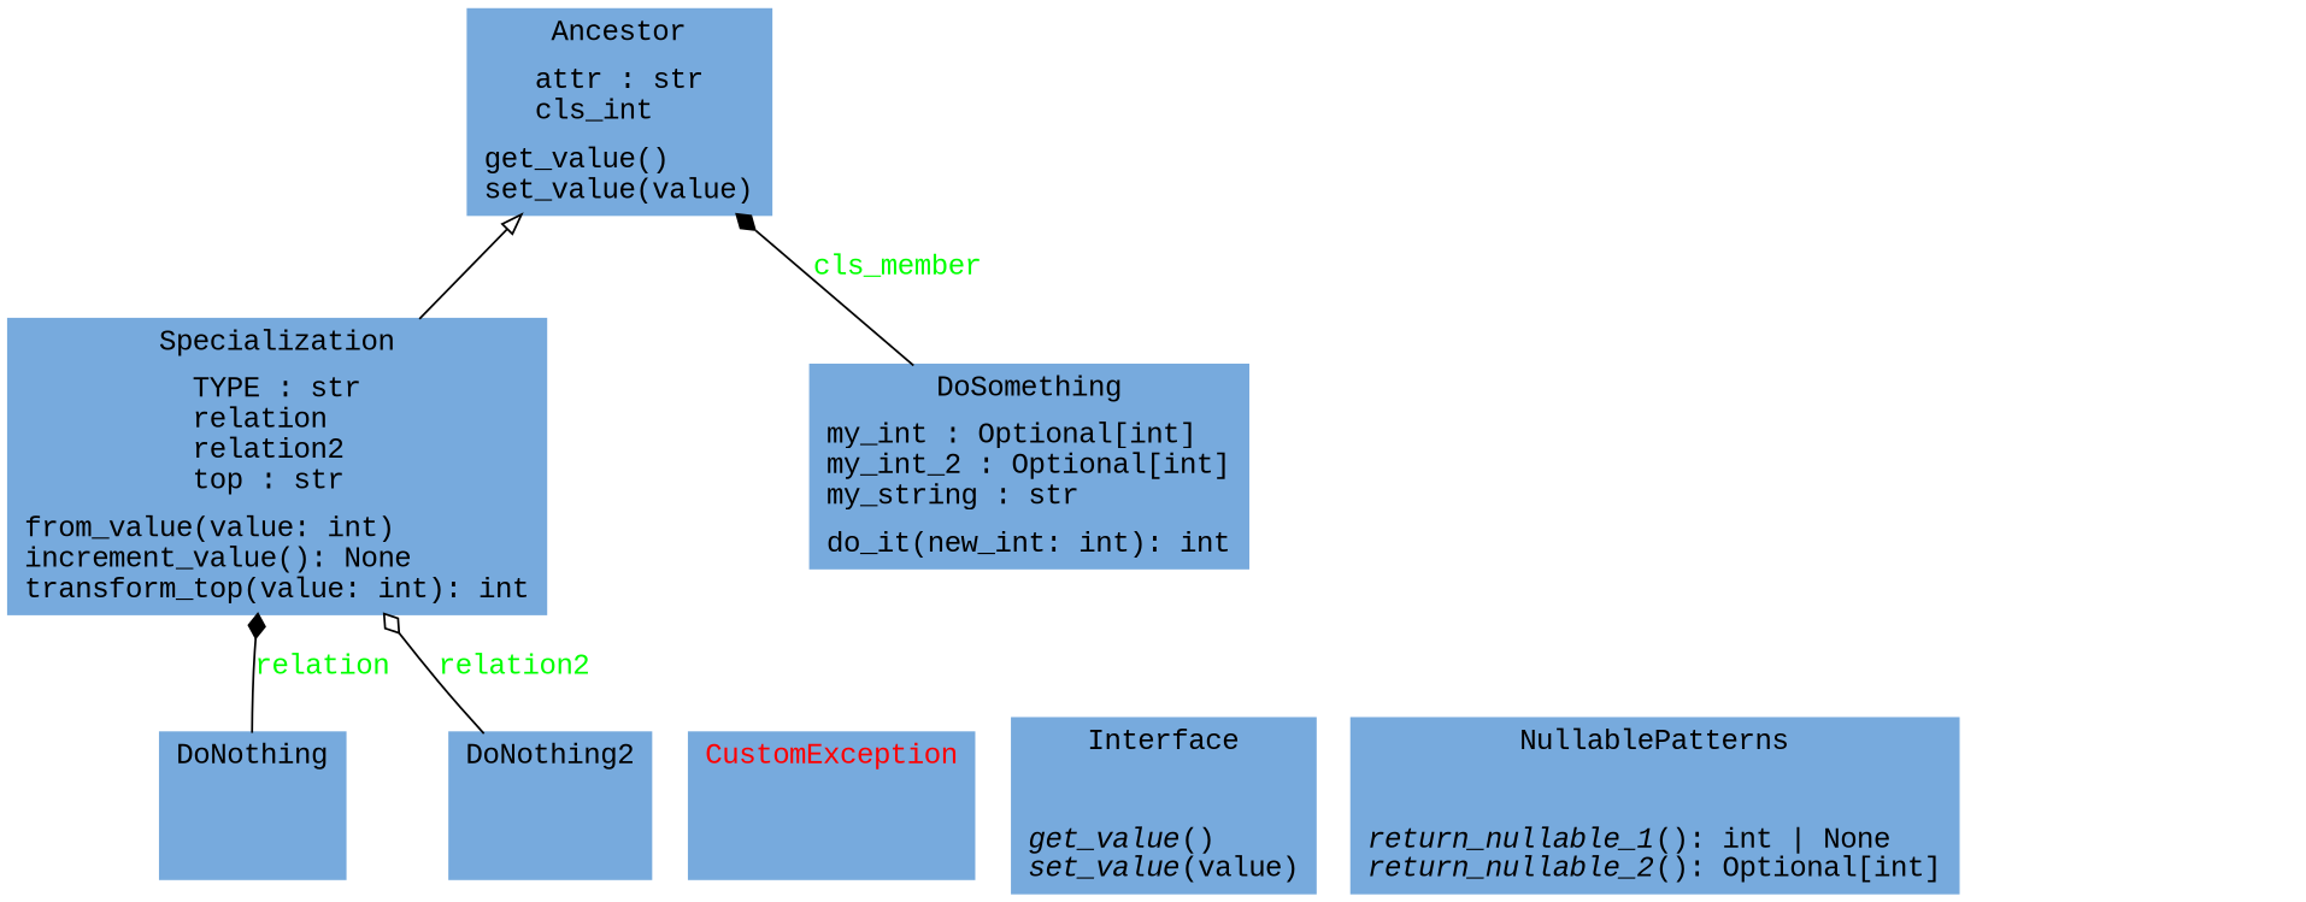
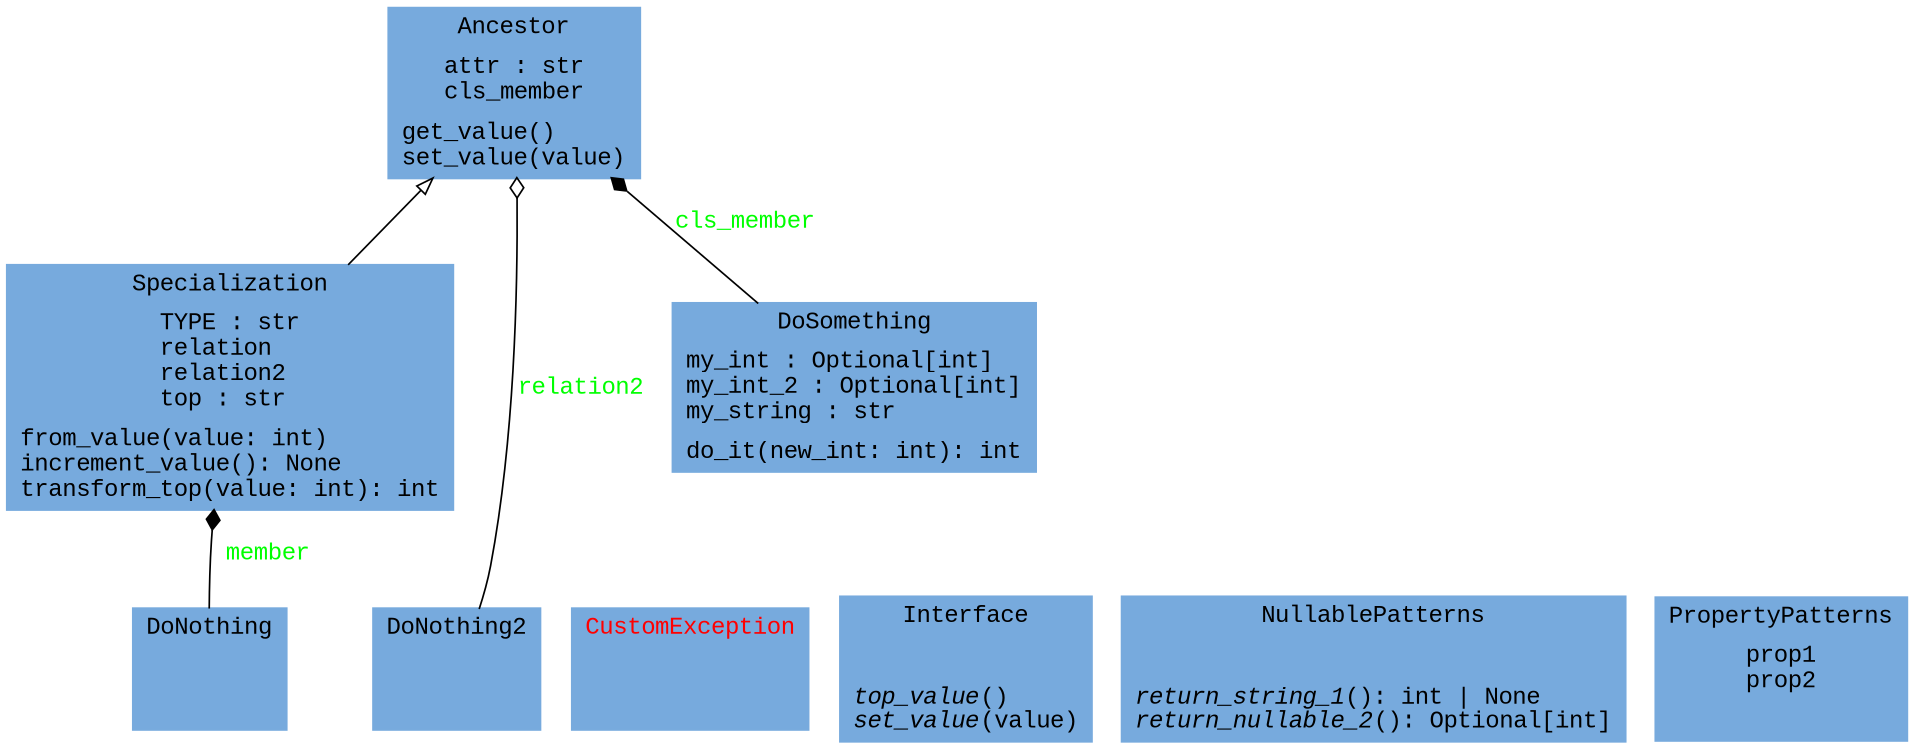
  digraph {
    fontname="Liberation Mono"
    rankdir=BT
    node [color="#77AADD" fontcolor=black fontname="Liberation Mono" shape=record style=filled]
    edge [arrowhead=diamond arrowtail=none fontcolor=green fontname="Liberation Mono" style=solid]
-   n1 [label=<{Ancestor|attr : str<br ALIGN="LEFT"/>cls_int<br ALIGN="LEFT"/>|get_value()<br ALIGN="LEFT"/>set_value(value)<br ALIGN="LEFT"/>}>]
+   n1 [label=<{Ancestor|attr : str<br ALIGN="LEFT"/>cls_member<br ALIGN="LEFT"/>|get_value()<br ALIGN="LEFT"/>set_value(value)<br ALIGN="LEFT"/>}>]
    n2 [fontcolor=red label=<{CustomException|<br ALIGN="LEFT"/>|}>]
    n3 [label=<{DoNothing|<br ALIGN="LEFT"/>|}>]
    n4 [label=<{Specialization|TYPE : str<br ALIGN="LEFT"/>relation<br ALIGN="LEFT"/>relation2<br ALIGN="LEFT"/>top : str<br ALIGN="LEFT"/>|from_value(value: int)<br ALIGN="LEFT"/>increment_value(): None<br ALIGN="LEFT"/>transform_top(value: int): int<br ALIGN="LEFT"/>}>]
    n5 [label=<{DoNothing2|<br ALIGN="LEFT"/>|}>]
    n6 [label=<{DoSomething|my_int : Optional[int]<br ALIGN="LEFT"/>my_int_2 : Optional[int]<br ALIGN="LEFT"/>my_string : str<br ALIGN="LEFT"/>|do_it(new_int: int): int<br ALIGN="LEFT"/>}>]
-   n7 [label=<{Interface|<br ALIGN="LEFT"/>|<I>get_value</I>()<br ALIGN="LEFT"/><I>set_value</I>(value)<br ALIGN="LEFT"/>}>]
-   n8 [label=<{NullablePatterns|<br ALIGN="LEFT"/>|<I>return_nullable_1</I>(): int \| None<br ALIGN="LEFT"/><I>return_nullable_2</I>(): Optional[int]<br ALIGN="LEFT"/>}>]
-   n3 -> n4 [label=relation]
+   n7 [label=<{Interface|<br ALIGN="LEFT"/>|<I>top_value</I>()<br ALIGN="LEFT"/><I>set_value</I>(value)<br ALIGN="LEFT"/>}>]
+   n8 [label=<{NullablePatterns|<br ALIGN="LEFT"/>|<I>return_string_1</I>(): int \| None<br ALIGN="LEFT"/><I>return_nullable_2</I>(): Optional[int]<br ALIGN="LEFT"/>}>]
+   n9 [label=<{PropertyPatterns|prop1<br ALIGN="LEFT"/>prop2<br ALIGN="LEFT"/>|}>]
+   n3 -> n4 [label=member]
    n4 -> n1 [arrowhead=empty fontcolor="" style=""]
-   n5 -> n4 [arrowhead=odiamond label=relation2]
+   n5 -> n1 [arrowhead=odiamond label=relation2]
    n6 -> n1 [label=cls_member]
  }
